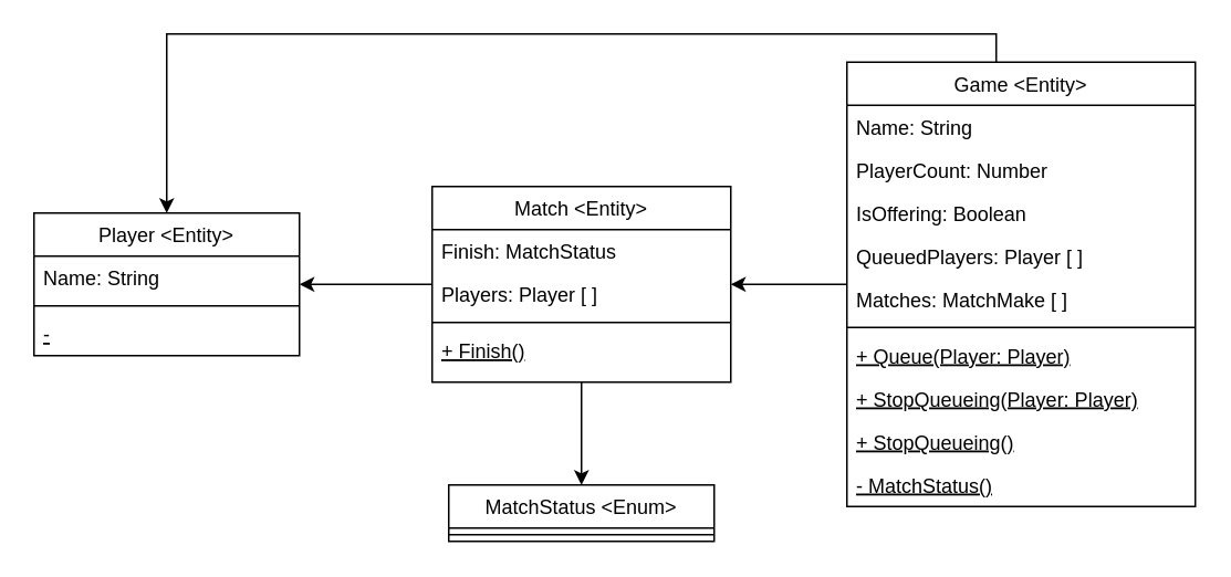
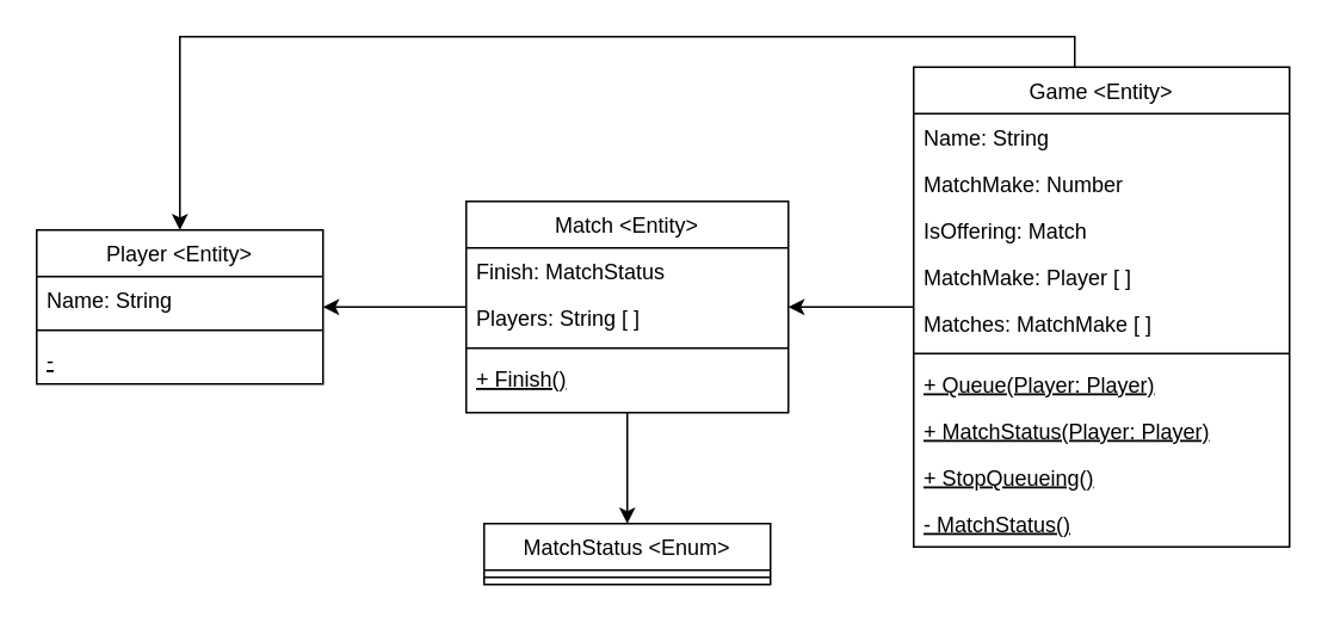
  <mxCell id="0" />
  <mxCell id="1" parent="0" />
  <mxCell id="2" value="Player &lt;Entity&gt;" style="swimlane;fontStyle=0;align=center;verticalAlign=top;childLayout=stackLayout;horizontal=1;startSize=26;horizontalStack=0;resizeParent=1;resizeLast=0;collapsible=1;marginBottom=0;rounded=0;shadow=0;strokeWidth=1;" parent="1" vertex="1"><mxGeometry x="20" y="128" width="160" height="86" as="geometry"><mxRectangle x="130" y="380" width="160" height="26" as="alternateBounds" /></mxGeometry></mxCell>
  <mxCell id="3" value="Name: String" style="text;align=left;verticalAlign=top;spacingLeft=4;spacingRight=4;overflow=hidden;rotatable=0;points=[[0,0.5],[1,0.5]];portConstraint=eastwest;rounded=0;shadow=0;html=0;" parent="2" vertex="1"><mxGeometry y="26" width="160" height="26" as="geometry" /></mxCell>
  <mxCell id="4" value="" style="line;html=1;strokeWidth=1;align=left;verticalAlign=middle;spacingTop=-1;spacingLeft=3;spacingRight=3;rotatable=0;labelPosition=right;points=[];portConstraint=eastwest;" parent="2" vertex="1"><mxGeometry y="52" width="160" height="8" as="geometry" /></mxCell>
  <mxCell id="5" value="-" style="text;align=left;verticalAlign=top;spacingLeft=4;spacingRight=4;overflow=hidden;rotatable=0;points=[[0,0.5],[1,0.5]];portConstraint=eastwest;fontStyle=4" parent="2" vertex="1"><mxGeometry y="60" width="160" height="26" as="geometry" /></mxCell>
  <mxCell id="6" value="" style="edgeStyle=orthogonalEdgeStyle;rounded=0;orthogonalLoop=1;jettySize=auto;html=1;" parent="1" source="11" target="22" edge="1"><mxGeometry relative="1" as="geometry"><mxPoint x="430" y="156" as="targetPoint" /></mxGeometry></mxCell>
  <mxCell id="7" value="" style="edgeStyle=orthogonalEdgeStyle;rounded=0;orthogonalLoop=1;jettySize=auto;html=1;" parent="1" source="22" target="8" edge="1"><mxGeometry relative="1" as="geometry"><mxPoint x="350" y="212" as="sourcePoint" /></mxGeometry></mxCell>
  <mxCell id="8" value="MatchStatus &lt;Enum&gt;" style="swimlane;fontStyle=0;align=center;verticalAlign=top;childLayout=stackLayout;horizontal=1;startSize=26;horizontalStack=0;resizeParent=1;resizeLast=0;collapsible=1;marginBottom=0;rounded=0;shadow=0;strokeWidth=1;" parent="1" vertex="1"><mxGeometry x="270" y="292" width="160" height="34" as="geometry"><mxRectangle x="340" y="380" width="170" height="26" as="alternateBounds" /></mxGeometry></mxCell>
  <mxCell id="9" value="" style="line;html=1;strokeWidth=1;align=left;verticalAlign=middle;spacingTop=-1;spacingLeft=3;spacingRight=3;rotatable=0;labelPosition=right;points=[];portConstraint=eastwest;" parent="8" vertex="1"><mxGeometry y="26" width="160" height="8" as="geometry" /></mxCell>
  <mxCell id="10" value="" style="edgeStyle=orthogonalEdgeStyle;rounded=0;orthogonalLoop=1;jettySize=auto;html=1;" edge="1" parent="1" source="22" target="2"><mxGeometry relative="1" as="geometry"><mxPoint x="270" y="150" as="sourcePoint" /><mxPoint x="210" y="210" as="targetPoint" /><Array as="points" /></mxGeometry></mxCell>
  <mxCell id="11" value="Game &lt;Entity&gt;" style="swimlane;fontStyle=0;align=center;verticalAlign=top;childLayout=stackLayout;horizontal=1;startSize=26;horizontalStack=0;resizeParent=1;resizeLast=0;collapsible=1;marginBottom=0;rounded=0;shadow=0;strokeWidth=1;" vertex="1" parent="1"><mxGeometry x="510" y="37" width="210" height="268" as="geometry"><mxRectangle x="130" y="380" width="160" height="26" as="alternateBounds" /></mxGeometry></mxCell>
  <mxCell id="12" value="Name: String" style="text;align=left;verticalAlign=top;spacingLeft=4;spacingRight=4;overflow=hidden;rotatable=0;points=[[0,0.5],[1,0.5]];portConstraint=eastwest;rounded=0;shadow=0;html=0;" vertex="1" parent="11"><mxGeometry y="26" width="210" height="26" as="geometry" /></mxCell>
- <mxCell id="13" value="PlayerCount: Number" style="text;align=left;verticalAlign=top;spacingLeft=4;spacingRight=4;overflow=hidden;rotatable=0;points=[[0,0.5],[1,0.5]];portConstraint=eastwest;rounded=0;shadow=0;html=0;" vertex="1" parent="11"><mxGeometry y="52" width="210" height="26" as="geometry" /></mxCell>
- <mxCell id="14" value="IsOffering: Boolean" style="text;align=left;verticalAlign=top;spacingLeft=4;spacingRight=4;overflow=hidden;rotatable=0;points=[[0,0.5],[1,0.5]];portConstraint=eastwest;rounded=0;shadow=0;html=0;" vertex="1" parent="11"><mxGeometry y="78" width="210" height="26" as="geometry" /></mxCell>
- <mxCell id="15" value="QueuedPlayers: Player [ ]" style="text;align=left;verticalAlign=top;spacingLeft=4;spacingRight=4;overflow=hidden;rotatable=0;points=[[0,0.5],[1,0.5]];portConstraint=eastwest;rounded=0;shadow=0;html=0;" vertex="1" parent="11"><mxGeometry y="104" width="210" height="26" as="geometry" /></mxCell>
+ <mxCell id="13" value="MatchMake: Number" style="text;align=left;verticalAlign=top;spacingLeft=4;spacingRight=4;overflow=hidden;rotatable=0;points=[[0,0.5],[1,0.5]];portConstraint=eastwest;rounded=0;shadow=0;html=0;" vertex="1" parent="11"><mxGeometry y="52" width="210" height="26" as="geometry" /></mxCell>
+ <mxCell id="14" value="IsOffering: Match" style="text;align=left;verticalAlign=top;spacingLeft=4;spacingRight=4;overflow=hidden;rotatable=0;points=[[0,0.5],[1,0.5]];portConstraint=eastwest;rounded=0;shadow=0;html=0;" vertex="1" parent="11"><mxGeometry y="78" width="210" height="26" as="geometry" /></mxCell>
+ <mxCell id="15" value="MatchMake: Player [ ]" style="text;align=left;verticalAlign=top;spacingLeft=4;spacingRight=4;overflow=hidden;rotatable=0;points=[[0,0.5],[1,0.5]];portConstraint=eastwest;rounded=0;shadow=0;html=0;" vertex="1" parent="11"><mxGeometry y="104" width="210" height="26" as="geometry" /></mxCell>
  <mxCell id="16" value="Matches: MatchMake [ ]" style="text;align=left;verticalAlign=top;spacingLeft=4;spacingRight=4;overflow=hidden;rotatable=0;points=[[0,0.5],[1,0.5]];portConstraint=eastwest;rounded=0;shadow=0;html=0;" vertex="1" parent="11"><mxGeometry y="130" width="210" height="26" as="geometry" /></mxCell>
  <mxCell id="17" value="" style="line;html=1;strokeWidth=1;align=left;verticalAlign=middle;spacingTop=-1;spacingLeft=3;spacingRight=3;rotatable=0;labelPosition=right;points=[];portConstraint=eastwest;" vertex="1" parent="11"><mxGeometry y="156" width="210" height="8" as="geometry" /></mxCell>
  <mxCell id="18" value="+ Queue(Player: Player)" style="text;align=left;verticalAlign=top;spacingLeft=4;spacingRight=4;overflow=hidden;rotatable=0;points=[[0,0.5],[1,0.5]];portConstraint=eastwest;fontStyle=4" vertex="1" parent="11"><mxGeometry y="164" width="210" height="26" as="geometry" /></mxCell>
- <mxCell id="19" value="+ StopQueueing(Player: Player)" style="text;align=left;verticalAlign=top;spacingLeft=4;spacingRight=4;overflow=hidden;rotatable=0;points=[[0,0.5],[1,0.5]];portConstraint=eastwest;fontStyle=4" vertex="1" parent="11"><mxGeometry y="190" width="210" height="26" as="geometry" /></mxCell>
+ <mxCell id="19" value="+ MatchStatus(Player: Player)" style="text;align=left;verticalAlign=top;spacingLeft=4;spacingRight=4;overflow=hidden;rotatable=0;points=[[0,0.5],[1,0.5]];portConstraint=eastwest;fontStyle=4" vertex="1" parent="11"><mxGeometry y="190" width="210" height="26" as="geometry" /></mxCell>
  <mxCell id="20" value="+ StopQueueing()" style="text;align=left;verticalAlign=top;spacingLeft=4;spacingRight=4;overflow=hidden;rotatable=0;points=[[0,0.5],[1,0.5]];portConstraint=eastwest;fontStyle=4" vertex="1" parent="11"><mxGeometry y="216" width="210" height="26" as="geometry" /></mxCell>
  <mxCell id="21" value="- MatchStatus()" style="text;align=left;verticalAlign=top;spacingLeft=4;spacingRight=4;overflow=hidden;rotatable=0;points=[[0,0.5],[1,0.5]];portConstraint=eastwest;fontStyle=4" vertex="1" parent="11"><mxGeometry y="242" width="210" height="26" as="geometry" /></mxCell>
  <mxCell id="22" value="Match &lt;Entity&gt;" style="swimlane;fontStyle=0;align=center;verticalAlign=top;childLayout=stackLayout;horizontal=1;startSize=26;horizontalStack=0;resizeParent=1;resizeLast=0;collapsible=1;marginBottom=0;rounded=0;shadow=0;strokeWidth=1;" vertex="1" parent="1"><mxGeometry x="260" y="112" width="180" height="118" as="geometry"><mxRectangle x="130" y="380" width="160" height="26" as="alternateBounds" /></mxGeometry></mxCell>
  <mxCell id="23" value="Finish: MatchStatus" style="text;align=left;verticalAlign=top;spacingLeft=4;spacingRight=4;overflow=hidden;rotatable=0;points=[[0,0.5],[1,0.5]];portConstraint=eastwest;rounded=0;shadow=0;html=0;" vertex="1" parent="22"><mxGeometry y="26" width="180" height="26" as="geometry" /></mxCell>
- <mxCell id="24" value="Players: Player [ ]" style="text;align=left;verticalAlign=top;spacingLeft=4;spacingRight=4;overflow=hidden;rotatable=0;points=[[0,0.5],[1,0.5]];portConstraint=eastwest;rounded=0;shadow=0;html=0;" vertex="1" parent="22"><mxGeometry y="52" width="180" height="26" as="geometry" /></mxCell>
+ <mxCell id="24" value="Players: String [ ]" style="text;align=left;verticalAlign=top;spacingLeft=4;spacingRight=4;overflow=hidden;rotatable=0;points=[[0,0.5],[1,0.5]];portConstraint=eastwest;rounded=0;shadow=0;html=0;" vertex="1" parent="22"><mxGeometry y="52" width="180" height="26" as="geometry" /></mxCell>
  <mxCell id="25" value="" style="line;html=1;strokeWidth=1;align=left;verticalAlign=middle;spacingTop=-1;spacingLeft=3;spacingRight=3;rotatable=0;labelPosition=right;points=[];portConstraint=eastwest;" vertex="1" parent="22"><mxGeometry y="78" width="180" height="8" as="geometry" /></mxCell>
  <mxCell id="26" value="+ Finish()" style="text;align=left;verticalAlign=top;spacingLeft=4;spacingRight=4;overflow=hidden;rotatable=0;points=[[0,0.5],[1,0.5]];portConstraint=eastwest;fontStyle=4" vertex="1" parent="22"><mxGeometry y="86" width="180" height="26" as="geometry" /></mxCell>
  <mxCell id="27" value="" style="edgeStyle=orthogonalEdgeStyle;rounded=0;orthogonalLoop=1;jettySize=auto;html=1;" edge="1" parent="1" source="11" target="2"><mxGeometry relative="1" as="geometry"><mxPoint x="520" y="181" as="sourcePoint" /><mxPoint x="450" y="181" as="targetPoint" /><Array as="points"><mxPoint x="600" y="20" /><mxPoint x="100" y="20" /></Array></mxGeometry></mxCell>
